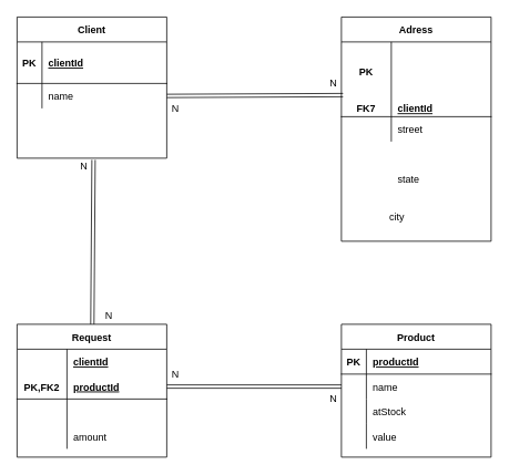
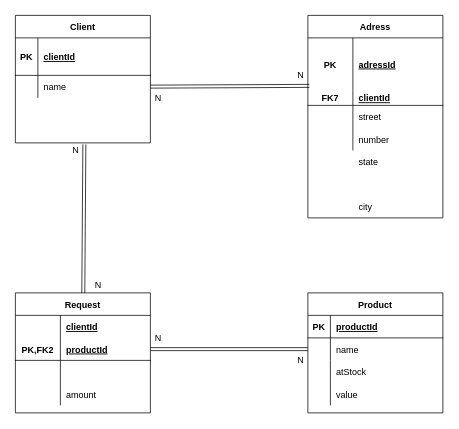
  <mxCell id="0" />
  <mxCell id="1" parent="0" />
  <mxCell id="2" value="Client" style="shape=table;startSize=30;container=1;collapsible=1;childLayout=tableLayout;fixedRows=1;rowLines=0;fontStyle=1;align=center;resizeLast=1;" vertex="1" parent="1"><mxGeometry x="20" y="20" width="180" height="170" as="geometry" /></mxCell>
  <mxCell id="3" value="" style="shape=partialRectangle;collapsible=0;dropTarget=0;pointerEvents=0;fillColor=none;top=0;left=0;bottom=1;right=0;points=[[0,0.5],[1,0.5]];portConstraint=eastwest;" vertex="1" parent="2"><mxGeometry y="30" width="180" height="50" as="geometry" /></mxCell>
  <mxCell id="4" value="PK" style="shape=partialRectangle;connectable=0;fillColor=none;top=0;left=0;bottom=0;right=0;fontStyle=1;overflow=hidden;" vertex="1" parent="3"><mxGeometry width="30" height="50" as="geometry" /></mxCell>
  <mxCell id="5" value="clientId" style="shape=partialRectangle;connectable=0;fillColor=none;top=0;left=0;bottom=0;right=0;align=left;spacingLeft=6;fontStyle=5;overflow=hidden;" vertex="1" parent="3"><mxGeometry x="30" width="150" height="50" as="geometry" /></mxCell>
  <mxCell id="6" value="" style="shape=partialRectangle;collapsible=0;dropTarget=0;pointerEvents=0;fillColor=none;top=0;left=0;bottom=0;right=0;points=[[0,0.5],[1,0.5]];portConstraint=eastwest;" vertex="1" parent="2"><mxGeometry y="80" width="180" height="30" as="geometry" /></mxCell>
  <mxCell id="7" value="" style="shape=partialRectangle;connectable=0;fillColor=none;top=0;left=0;bottom=0;right=0;editable=1;overflow=hidden;" vertex="1" parent="6"><mxGeometry width="30" height="30" as="geometry" /></mxCell>
  <mxCell id="8" value="name" style="shape=partialRectangle;connectable=0;fillColor=none;top=0;left=0;bottom=0;right=0;align=left;spacingLeft=6;overflow=hidden;" vertex="1" parent="6"><mxGeometry x="30" width="150" height="30" as="geometry" /></mxCell>
  <mxCell id="9" value="" style="shape=partialRectangle;collapsible=0;dropTarget=0;pointerEvents=0;fillColor=none;top=0;left=0;bottom=0;right=0;points=[[0,0.5],[1,0.5]];portConstraint=eastwest;" vertex="1" parent="2"><mxGeometry y="110" width="180" height="30" as="geometry" /></mxCell>
  <mxCell id="10" value="" style="shape=partialRectangle;connectable=0;fillColor=none;top=0;left=0;bottom=0;right=0;editable=1;overflow=hidden;" vertex="1" parent="9"><mxGeometry width="30" height="30" as="geometry" /></mxCell>
  <mxCell id="11" value="" style="shape=partialRectangle;collapsible=0;dropTarget=0;pointerEvents=0;fillColor=none;top=0;left=0;bottom=0;right=0;points=[[0,0.5],[1,0.5]];portConstraint=eastwest;" vertex="1" parent="2"><mxGeometry y="140" width="180" height="30" as="geometry" /></mxCell>
  <mxCell id="12" value="" style="shape=partialRectangle;connectable=0;fillColor=none;top=0;left=0;bottom=0;right=0;editable=1;overflow=hidden;" vertex="1" parent="11"><mxGeometry width="30" height="30" as="geometry" /></mxCell>
  <mxCell id="13" value="Adress" style="shape=table;startSize=30;container=1;collapsible=1;childLayout=tableLayout;fixedRows=1;rowLines=0;fontStyle=1;align=center;resizeLast=1;" vertex="1" parent="1"><mxGeometry x="410" y="20" width="180" height="270" as="geometry" /></mxCell>
  <mxCell id="14" value="" style="shape=partialRectangle;collapsible=0;dropTarget=0;pointerEvents=0;fillColor=none;top=0;left=0;bottom=0;right=0;points=[[0,0.5],[1,0.5]];portConstraint=eastwest;" vertex="1" parent="13"><mxGeometry y="30" width="180" height="70" as="geometry" /></mxCell>
  <mxCell id="15" value="PK" style="shape=partialRectangle;connectable=0;fillColor=none;top=0;left=0;bottom=0;right=0;fontStyle=1;overflow=hidden;" vertex="1" parent="14"><mxGeometry width="60" height="70" as="geometry" /></mxCell>
+ <mxCell id="16" value="adressId" style="shape=partialRectangle;connectable=0;fillColor=none;top=0;left=0;bottom=0;right=0;align=left;spacingLeft=6;fontStyle=5;overflow=hidden;" vertex="1" parent="14"><mxGeometry x="60" width="120" height="70" as="geometry" /></mxCell>
  <mxCell id="17" value="" style="shape=partialRectangle;collapsible=0;dropTarget=0;pointerEvents=0;fillColor=none;top=0;left=0;bottom=1;right=0;points=[[0,0.5],[1,0.5]];portConstraint=eastwest;" vertex="1" parent="13"><mxGeometry y="100" width="180" height="20" as="geometry" /></mxCell>
  <mxCell id="18" value="FK7" style="shape=partialRectangle;connectable=0;fillColor=none;top=0;left=0;bottom=0;right=0;fontStyle=1;overflow=hidden;" vertex="1" parent="17"><mxGeometry width="60" height="20" as="geometry" /></mxCell>
  <mxCell id="19" value="clientId" style="shape=partialRectangle;connectable=0;fillColor=none;top=0;left=0;bottom=0;right=0;align=left;spacingLeft=6;fontStyle=5;overflow=hidden;" vertex="1" parent="17"><mxGeometry x="60" width="120" height="20" as="geometry" /></mxCell>
  <mxCell id="20" value="" style="shape=partialRectangle;collapsible=0;dropTarget=0;pointerEvents=0;fillColor=none;top=0;left=0;bottom=0;right=0;points=[[0,0.5],[1,0.5]];portConstraint=eastwest;" vertex="1" parent="13"><mxGeometry y="120" width="180" height="30" as="geometry" /></mxCell>
  <mxCell id="21" value="" style="shape=partialRectangle;connectable=0;fillColor=none;top=0;left=0;bottom=0;right=0;editable=1;overflow=hidden;" vertex="1" parent="20"><mxGeometry width="60" height="30" as="geometry" /></mxCell>
  <mxCell id="22" value="street" style="shape=partialRectangle;connectable=0;fillColor=none;top=0;left=0;bottom=0;right=0;align=left;spacingLeft=6;overflow=hidden;" vertex="1" parent="20"><mxGeometry x="60" width="120" height="30" as="geometry" /></mxCell>
  <mxCell id="23" value="" style="shape=partialRectangle;collapsible=0;dropTarget=0;pointerEvents=0;fillColor=none;top=0;left=0;bottom=0;right=0;points=[[0,0.5],[1,0.5]];portConstraint=eastwest;" vertex="1" parent="13"><mxGeometry y="150" width="180" height="30" as="geometry" /></mxCell>
  <mxCell id="24" value="" style="shape=partialRectangle;connectable=0;fillColor=none;top=0;left=0;bottom=0;right=0;editable=1;overflow=hidden;" vertex="1" parent="23"><mxGeometry width="60" height="30" as="geometry" /></mxCell>
+ <mxCell id="25" value="number" style="shape=partialRectangle;connectable=0;fillColor=none;top=0;left=0;bottom=0;right=0;align=left;spacingLeft=6;overflow=hidden;" vertex="1" parent="23"><mxGeometry x="60" width="120" height="30" as="geometry" /></mxCell>
  <mxCell id="26" style="edgeStyle=none;shape=link;rounded=0;orthogonalLoop=1;jettySize=auto;html=1;exitX=1;exitY=0.5;exitDx=0;exitDy=0;entryX=1.1;entryY=1.2;entryDx=0;entryDy=0;entryPerimeter=0;" edge="1" parent="1" source="6" target="27"><mxGeometry relative="1" as="geometry"><mxPoint x="300" y="115" as="targetPoint" /></mxGeometry></mxCell>
  <mxCell id="27" value="N" style="text;html=1;align=center;verticalAlign=middle;resizable=0;points=[];autosize=1;" vertex="1" parent="1"><mxGeometry x="390" y="90" width="20" height="20" as="geometry" /></mxCell>
  <mxCell id="28" value="N" style="text;html=1;align=center;verticalAlign=middle;resizable=0;points=[];autosize=1;" vertex="1" parent="1"><mxGeometry x="200" y="120" width="20" height="20" as="geometry" /></mxCell>
  <mxCell id="29" value="Product" style="shape=table;startSize=30;container=1;collapsible=1;childLayout=tableLayout;fixedRows=1;rowLines=0;fontStyle=1;align=center;resizeLast=1;" vertex="1" parent="1"><mxGeometry x="410" y="390" width="180" height="160" as="geometry" /></mxCell>
  <mxCell id="30" value="" style="shape=partialRectangle;collapsible=0;dropTarget=0;pointerEvents=0;fillColor=none;top=0;left=0;bottom=1;right=0;points=[[0,0.5],[1,0.5]];portConstraint=eastwest;" vertex="1" parent="29"><mxGeometry y="30" width="180" height="30" as="geometry" /></mxCell>
  <mxCell id="31" value="PK" style="shape=partialRectangle;connectable=0;fillColor=none;top=0;left=0;bottom=0;right=0;fontStyle=1;overflow=hidden;" vertex="1" parent="30"><mxGeometry width="30" height="30" as="geometry" /></mxCell>
  <mxCell id="32" value="productId" style="shape=partialRectangle;connectable=0;fillColor=none;top=0;left=0;bottom=0;right=0;align=left;spacingLeft=6;fontStyle=5;overflow=hidden;" vertex="1" parent="30"><mxGeometry x="30" width="150" height="30" as="geometry" /></mxCell>
  <mxCell id="33" value="" style="shape=partialRectangle;collapsible=0;dropTarget=0;pointerEvents=0;fillColor=none;top=0;left=0;bottom=0;right=0;points=[[0,0.5],[1,0.5]];portConstraint=eastwest;" vertex="1" parent="29"><mxGeometry y="60" width="180" height="30" as="geometry" /></mxCell>
  <mxCell id="34" value="" style="shape=partialRectangle;connectable=0;fillColor=none;top=0;left=0;bottom=0;right=0;editable=1;overflow=hidden;" vertex="1" parent="33"><mxGeometry width="30" height="30" as="geometry" /></mxCell>
  <mxCell id="35" value="name" style="shape=partialRectangle;connectable=0;fillColor=none;top=0;left=0;bottom=0;right=0;align=left;spacingLeft=6;overflow=hidden;" vertex="1" parent="33"><mxGeometry x="30" width="150" height="30" as="geometry" /></mxCell>
  <mxCell id="36" value="" style="shape=partialRectangle;collapsible=0;dropTarget=0;pointerEvents=0;fillColor=none;top=0;left=0;bottom=0;right=0;points=[[0,0.5],[1,0.5]];portConstraint=eastwest;" vertex="1" parent="29"><mxGeometry y="90" width="180" height="30" as="geometry" /></mxCell>
  <mxCell id="37" value="" style="shape=partialRectangle;connectable=0;fillColor=none;top=0;left=0;bottom=0;right=0;editable=1;overflow=hidden;" vertex="1" parent="36"><mxGeometry width="30" height="30" as="geometry" /></mxCell>
  <mxCell id="38" value="atStock" style="shape=partialRectangle;connectable=0;fillColor=none;top=0;left=0;bottom=0;right=0;align=left;spacingLeft=6;overflow=hidden;" vertex="1" parent="36"><mxGeometry x="30" width="150" height="30" as="geometry" /></mxCell>
  <mxCell id="39" value="" style="shape=partialRectangle;collapsible=0;dropTarget=0;pointerEvents=0;fillColor=none;top=0;left=0;bottom=0;right=0;points=[[0,0.5],[1,0.5]];portConstraint=eastwest;" vertex="1" parent="29"><mxGeometry y="120" width="180" height="30" as="geometry" /></mxCell>
  <mxCell id="40" value="" style="shape=partialRectangle;connectable=0;fillColor=none;top=0;left=0;bottom=0;right=0;editable=1;overflow=hidden;" vertex="1" parent="39"><mxGeometry width="30" height="30" as="geometry" /></mxCell>
  <mxCell id="41" value="value" style="shape=partialRectangle;connectable=0;fillColor=none;top=0;left=0;bottom=0;right=0;align=left;spacingLeft=6;overflow=hidden;" vertex="1" parent="39"><mxGeometry x="30" width="150" height="30" as="geometry" /></mxCell>
- <mxCell id="42" value="city" style="shape=partialRectangle;connectable=0;fillColor=none;top=0;left=0;bottom=0;right=0;align=left;spacingLeft=6;overflow=hidden;" vertex="1" parent="1"><mxGeometry x="460" y="245" width="120" height="30" as="geometry" /></mxCell>
+ <mxCell id="42" value="city" style="shape=partialRectangle;connectable=0;fillColor=none;top=0;left=0;bottom=0;right=0;align=left;spacingLeft=6;overflow=hidden;" vertex="1" parent="1"><mxGeometry x="470" y="260" width="120" height="30" as="geometry" /></mxCell>
  <mxCell id="43" value="state" style="shape=partialRectangle;connectable=0;fillColor=none;top=0;left=0;bottom=0;right=0;align=left;spacingLeft=6;overflow=hidden;" vertex="1" parent="1"><mxGeometry x="470" y="200" width="120" height="30" as="geometry" /></mxCell>
  <mxCell id="44" style="edgeStyle=none;shape=link;rounded=0;orthogonalLoop=1;jettySize=auto;html=1;entryX=0.511;entryY=1.067;entryDx=0;entryDy=0;entryPerimeter=0;" edge="1" parent="1" source="45" target="11"><mxGeometry relative="1" as="geometry" /></mxCell>
  <mxCell id="45" value="Request" style="shape=table;startSize=30;container=1;collapsible=1;childLayout=tableLayout;fixedRows=1;rowLines=0;fontStyle=1;align=center;resizeLast=1;" vertex="1" parent="1"><mxGeometry x="20" y="390" width="180" height="160" as="geometry" /></mxCell>
  <mxCell id="46" value="" style="shape=partialRectangle;collapsible=0;dropTarget=0;pointerEvents=0;fillColor=none;top=0;left=0;bottom=0;right=0;points=[[0,0.5],[1,0.5]];portConstraint=eastwest;" vertex="1" parent="45"><mxGeometry y="30" width="180" height="30" as="geometry" /></mxCell>
  <mxCell id="47" value="clientId" style="shape=partialRectangle;connectable=0;fillColor=none;top=0;left=0;bottom=0;right=0;align=left;spacingLeft=6;fontStyle=5;overflow=hidden;" vertex="1" parent="46"><mxGeometry x="60" width="120" height="30" as="geometry" /></mxCell>
  <mxCell id="48" value="" style="shape=partialRectangle;collapsible=0;dropTarget=0;pointerEvents=0;fillColor=none;top=0;left=0;bottom=1;right=0;points=[[0,0.5],[1,0.5]];portConstraint=eastwest;" vertex="1" parent="45"><mxGeometry y="60" width="180" height="30" as="geometry" /></mxCell>
  <mxCell id="49" value="PK,FK2" style="shape=partialRectangle;connectable=0;fillColor=none;top=0;left=0;bottom=0;right=0;fontStyle=1;overflow=hidden;" vertex="1" parent="48"><mxGeometry width="60" height="30" as="geometry" /></mxCell>
  <mxCell id="50" value="productId" style="shape=partialRectangle;connectable=0;fillColor=none;top=0;left=0;bottom=0;right=0;align=left;spacingLeft=6;fontStyle=5;overflow=hidden;" vertex="1" parent="48"><mxGeometry x="60" width="120" height="30" as="geometry" /></mxCell>
  <mxCell id="51" value="" style="shape=partialRectangle;collapsible=0;dropTarget=0;pointerEvents=0;fillColor=none;top=0;left=0;bottom=0;right=0;points=[[0,0.5],[1,0.5]];portConstraint=eastwest;" vertex="1" parent="45"><mxGeometry y="90" width="180" height="30" as="geometry" /></mxCell>
  <mxCell id="52" value="" style="shape=partialRectangle;connectable=0;fillColor=none;top=0;left=0;bottom=0;right=0;editable=1;overflow=hidden;" vertex="1" parent="51"><mxGeometry width="60" height="30" as="geometry" /></mxCell>
  <mxCell id="53" value="" style="shape=partialRectangle;collapsible=0;dropTarget=0;pointerEvents=0;fillColor=none;top=0;left=0;bottom=0;right=0;points=[[0,0.5],[1,0.5]];portConstraint=eastwest;" vertex="1" parent="45"><mxGeometry y="120" width="180" height="30" as="geometry" /></mxCell>
  <mxCell id="54" value="" style="shape=partialRectangle;connectable=0;fillColor=none;top=0;left=0;bottom=0;right=0;editable=1;overflow=hidden;" vertex="1" parent="53"><mxGeometry width="60" height="30" as="geometry" /></mxCell>
  <mxCell id="55" value="amount" style="shape=partialRectangle;connectable=0;fillColor=none;top=0;left=0;bottom=0;right=0;align=left;spacingLeft=6;overflow=hidden;" vertex="1" parent="53"><mxGeometry x="60" width="120" height="30" as="geometry" /></mxCell>
  <mxCell id="56" style="edgeStyle=none;shape=link;rounded=0;orthogonalLoop=1;jettySize=auto;html=1;exitX=1;exitY=0.5;exitDx=0;exitDy=0;" edge="1" parent="1" source="48" target="33"><mxGeometry relative="1" as="geometry" /></mxCell>
  <mxCell id="57" value="N" style="text;html=1;align=center;verticalAlign=middle;resizable=0;points=[];autosize=1;" vertex="1" parent="1"><mxGeometry x="200" y="440" width="20" height="20" as="geometry" /></mxCell>
  <mxCell id="58" value="N" style="text;html=1;align=center;verticalAlign=middle;resizable=0;points=[];autosize=1;" vertex="1" parent="1"><mxGeometry x="390" y="470" width="20" height="20" as="geometry" /></mxCell>
  <mxCell id="59" value="N" style="text;html=1;align=center;verticalAlign=middle;resizable=0;points=[];autosize=1;" vertex="1" parent="1"><mxGeometry x="120" y="370" width="20" height="20" as="geometry" /></mxCell>
  <mxCell id="60" value="N" style="text;html=1;align=center;verticalAlign=middle;resizable=0;points=[];autosize=1;" vertex="1" parent="1"><mxGeometry x="90" y="190" width="20" height="20" as="geometry" /></mxCell>
